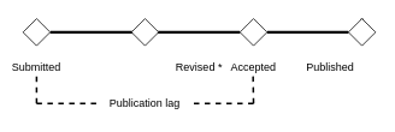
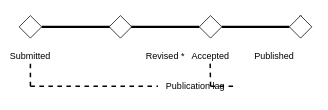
  <mxCell id="0" />
  <mxCell id="1" parent="0" />
  <mxCell id="2" value="" style="endArrow=none;html=1;strokeWidth=3;startArrow=none;" edge="1" parent="1" source="3"><mxGeometry width="50" height="50" relative="1" as="geometry"><mxPoint x="-120" y="34" as="sourcePoint" /><mxPoint x="400" y="34" as="targetPoint" /></mxGeometry></mxCell>
  <mxCell id="3" value="" style="rhombus;whiteSpace=wrap;html=1;" vertex="1" parent="1"><mxGeometry x="385" y="20" width="30" height="30" as="geometry" /></mxCell>
  <mxCell id="4" value="" style="endArrow=none;html=1;strokeWidth=3;startArrow=none;" edge="1" parent="1" source="5" target="3"><mxGeometry width="50" height="50" relative="1" as="geometry"><mxPoint x="-120" y="34" as="sourcePoint" /><mxPoint x="400" y="34" as="targetPoint" /></mxGeometry></mxCell>
  <mxCell id="5" value="" style="rhombus;whiteSpace=wrap;html=1;" vertex="1" parent="1"><mxGeometry x="265" y="20" width="30" height="30" as="geometry" /></mxCell>
  <mxCell id="6" value="" style="endArrow=none;html=1;strokeWidth=3;" edge="1" parent="1" source="7" target="5"><mxGeometry width="50" height="50" relative="1" as="geometry"><mxPoint x="-120" y="34" as="sourcePoint" /><mxPoint x="380.029" y="34.971" as="targetPoint" /></mxGeometry></mxCell>
  <mxCell id="7" value="" style="rhombus;whiteSpace=wrap;html=1;" vertex="1" parent="1"><mxGeometry x="25" y="20" width="30" height="30" as="geometry" /></mxCell>
  <mxCell id="8" value="" style="rhombus;whiteSpace=wrap;html=1;" vertex="1" parent="1"><mxGeometry x="145" y="20" width="30" height="30" as="geometry" /></mxCell>
  <mxCell id="9" value="Accepted" style="text;html=1;strokeColor=none;fillColor=none;align=center;verticalAlign=middle;whiteSpace=wrap;rounded=0;" vertex="1" parent="1"><mxGeometry x="260" y="64" width="40" height="20" as="geometry" /></mxCell>
  <mxCell id="10" value="Published" style="text;html=1;strokeColor=none;fillColor=none;align=center;verticalAlign=middle;whiteSpace=wrap;rounded=0;" vertex="1" parent="1"><mxGeometry x="345" y="64" width="40" height="20" as="geometry" /></mxCell>
  <mxCell id="11" value="Revised *" style="text;html=1;strokeColor=none;fillColor=none;align=center;verticalAlign=middle;whiteSpace=wrap;rounded=0;" vertex="1" parent="1"><mxGeometry x="190" y="64" width="60" height="20" as="geometry" /></mxCell>
  <mxCell id="12" value="Submitted" style="text;html=1;strokeColor=none;fillColor=none;align=center;verticalAlign=middle;whiteSpace=wrap;rounded=0;" vertex="1" parent="1"><mxGeometry x="20" y="64" width="40" height="20" as="geometry" /></mxCell>
  <mxCell id="13" value="" style="endArrow=none;dashed=1;html=1;strokeWidth=2;exitX=0.5;exitY=1;exitDx=0;exitDy=0;" edge="1" parent="1" source="12"><mxGeometry width="50" height="50" relative="1" as="geometry"><mxPoint x="40" y="94" as="sourcePoint" /><mxPoint x="40" y="114" as="targetPoint" /></mxGeometry></mxCell>
- <mxCell id="14" value="Publication lag" style="text;html=1;strokeColor=none;fillColor=none;align=center;verticalAlign=middle;whiteSpace=wrap;rounded=0;" vertex="1" parent="1"><mxGeometry x="110" y="104" width="100" height="20" as="geometry" /></mxCell>
+ <mxCell id="14" value="Publication lag" style="text;html=1;strokeColor=none;fillColor=none;align=center;verticalAlign=middle;whiteSpace=wrap;rounded=0;" vertex="1" parent="1"><mxGeometry x="210" y="104" width="100" height="20" as="geometry" /></mxCell>
  <mxCell id="15" value="" style="endArrow=none;dashed=1;html=1;strokeWidth=2;exitX=0.5;exitY=1;exitDx=0;exitDy=0;" edge="1" parent="1"><mxGeometry width="50" height="50" relative="1" as="geometry"><mxPoint x="279.5" y="84" as="sourcePoint" /><mxPoint x="280" y="114" as="targetPoint" /></mxGeometry></mxCell>
  <mxCell id="16" value="" style="endArrow=none;dashed=1;html=1;strokeWidth=2;" edge="1" parent="1" target="14"><mxGeometry width="50" height="50" relative="1" as="geometry"><mxPoint x="40" y="114" as="sourcePoint" /><mxPoint x="50" y="124" as="targetPoint" /></mxGeometry></mxCell>
  <mxCell id="17" value="" style="endArrow=none;dashed=1;html=1;strokeWidth=2;entryX=1;entryY=0.5;entryDx=0;entryDy=0;" edge="1" parent="1" target="14"><mxGeometry width="50" height="50" relative="1" as="geometry"><mxPoint x="280" y="114" as="sourcePoint" /><mxPoint x="320" y="164" as="targetPoint" /></mxGeometry></mxCell>
